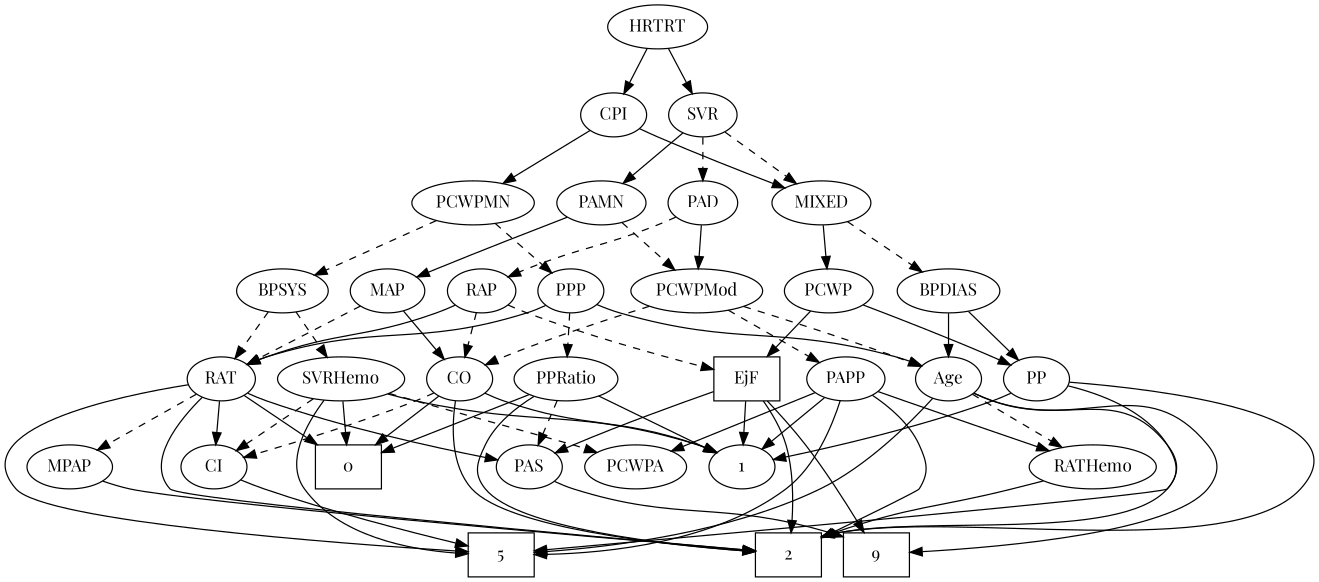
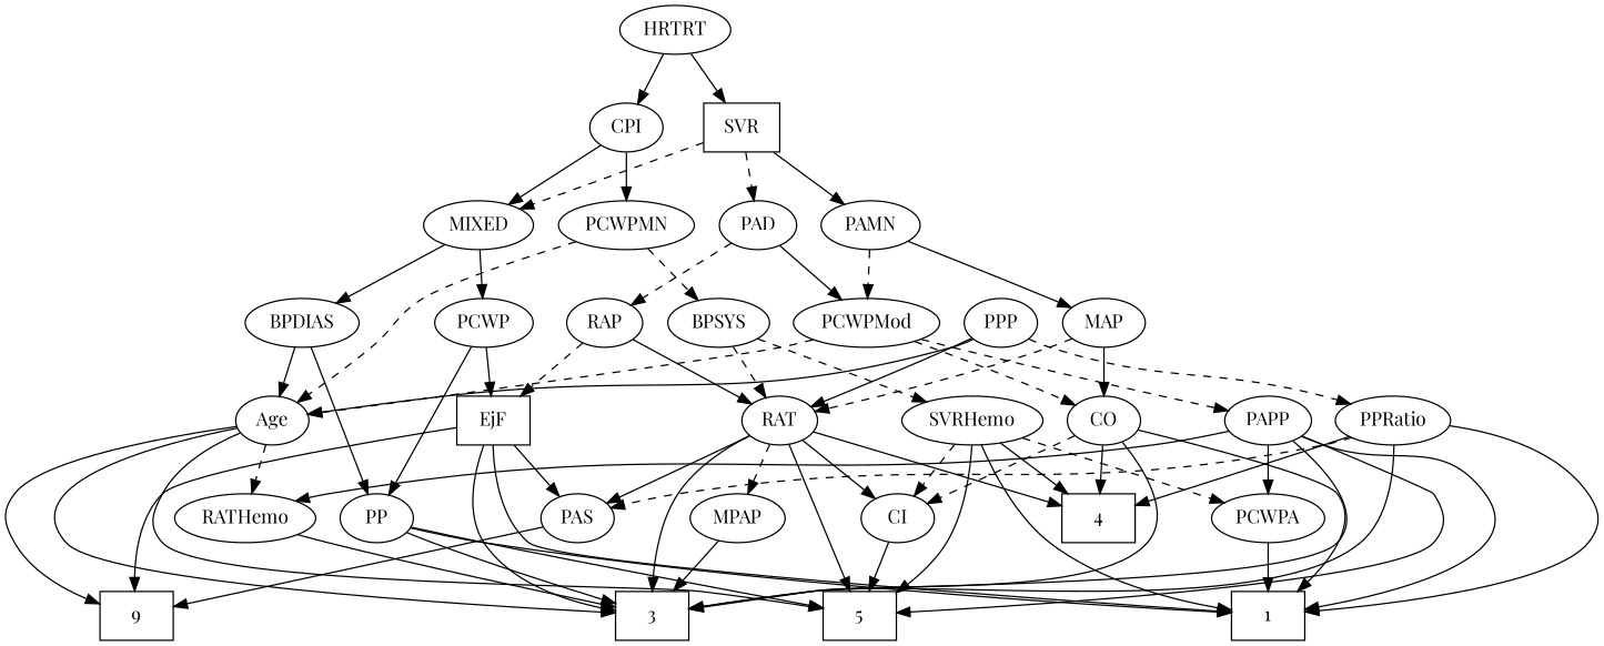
  strict digraph {
    fontname="Playfair Display"
    node [fontname="Playfair Display"]
    edge [fontname="Playfair Display" style=solid]
-   1 [height=0.5 shape=ellipse width=0.75]
-   2 [height=0.5 shape=box width=0.75]
+   1 [height=0.5 shape=box width=0.75]
+   2 [height=0.5 shape=box width=0.75 label=3]
    n3 [height=0.5 label=9 shape=box width=0.75]
-   4 [height=0.5 shape=box width=0.75 label=0]
+   4 [height=0.5 shape=box width=0.75]
    5 [height=0.5 shape=box width=0.75]
    Age [height=0.5 width=0.75]
    RATHemo [height=0.5 width=1.3721]
    EjF [height=0.5 shape=box width=0.75]
    PAS [height=0.5 width=0.75]
    RAP [height=0.5 width=0.77632]
    CO [height=0.5 width=0.75]
    RAT [height=0.5 width=0.75827]
    CI [height=0.5 width=0.75]
    MPAP [height=0.5 width=0.97491]
    MIXED [height=0.5 width=1.1193]
    BPDIAS [height=0.5 width=1.1735]
    PCWP [height=0.5 width=0.97491]
    PP [height=0.5 width=0.75]
    BPSYS [height=0.5 width=1.0471]
    SVRHemo [height=0.5 width=1.3902]
    PCWPA [height=0.5 width=1.1555]
    PAD [height=0.5 width=0.79437]
    PCWPMod [height=0.5 width=1.4443]
    PAPP [height=0.5 width=0.88464]
    PAMN [height=0.5 width=1.011]
    MAP [height=0.5 width=0.84854]
    CPI [height=0.5 width=0.75]
    PCWPMN [height=0.5 width=1.3902]
    PPP [height=0.5 width=0.75]
    PPRatio [height=0.5 width=1.1013]
-   SVR [height=0.5 width=0.77632]
+   SVR [height=0.5 width=0.77632 shape=box]
    HRTRT [height=0.5 width=1.1013]
    Age -> 2
    Age -> n3
    Age -> 5
    Age -> RATHemo [style=dashed]
    RATHemo -> 2
    EjF -> 1
    EjF -> 2
    EjF -> n3
    EjF -> PAS
    PAS -> n3
    RAP -> EjF [style=dashed]
-   RAP -> CO [style=dashed]
    RAP -> RAT
    CO -> 1
    CO -> 2
    CO -> 4
    CO -> CI [style=dashed]
    RAT -> 2
    RAT -> 4
    RAT -> 5
    RAT -> PAS
    RAT -> CI
    RAT -> MPAP [style=dashed]
    CI -> 5
    MPAP -> 2
-   MIXED -> BPDIAS [style=dashed]
+   MIXED -> BPDIAS
    MIXED -> PCWP
    BPDIAS -> Age
    BPDIAS -> PP
    PCWP -> EjF
    PCWP -> PP
    PP -> 1
    PP -> 2
    PP -> 5
    BPSYS -> RAT [style=dashed]
    BPSYS -> SVRHemo [style=dashed]
    SVRHemo -> 1
    SVRHemo -> 4
    SVRHemo -> 5
    SVRHemo -> CI [style=dashed]
    SVRHemo -> PCWPA [style=dashed]
+   PCWPA -> 1
    PAD -> RAP [style=dashed]
    PAD -> PCWPMod
    PCWPMod -> Age [style=dashed]
    PCWPMod -> CO [style=dashed]
    PCWPMod -> PAPP [style=dashed]
    PAPP -> 1
    PAPP -> 2
    PAPP -> 5
    PAPP -> RATHemo
    PAPP -> PCWPA
    PAMN -> PCWPMod [style=dashed]
    PAMN -> MAP
    MAP -> CO
    MAP -> RAT [style=dashed]
    CPI -> MIXED
    CPI -> PCWPMN
    PCWPMN -> BPSYS [style=dashed]
-   PCWPMN -> PPP [style=dashed]
+   PCWPMN -> Age [style=dashed]
    PPP -> Age
    PPP -> RAT
    PPP -> PPRatio [style=dashed]
    PPRatio -> 1
    PPRatio -> 2
    PPRatio -> 4
    PPRatio -> PAS [style=dashed]
    SVR -> MIXED [style=dashed]
    SVR -> PAD [style=dashed]
    SVR -> PAMN
    HRTRT -> CPI
    HRTRT -> SVR
  }
